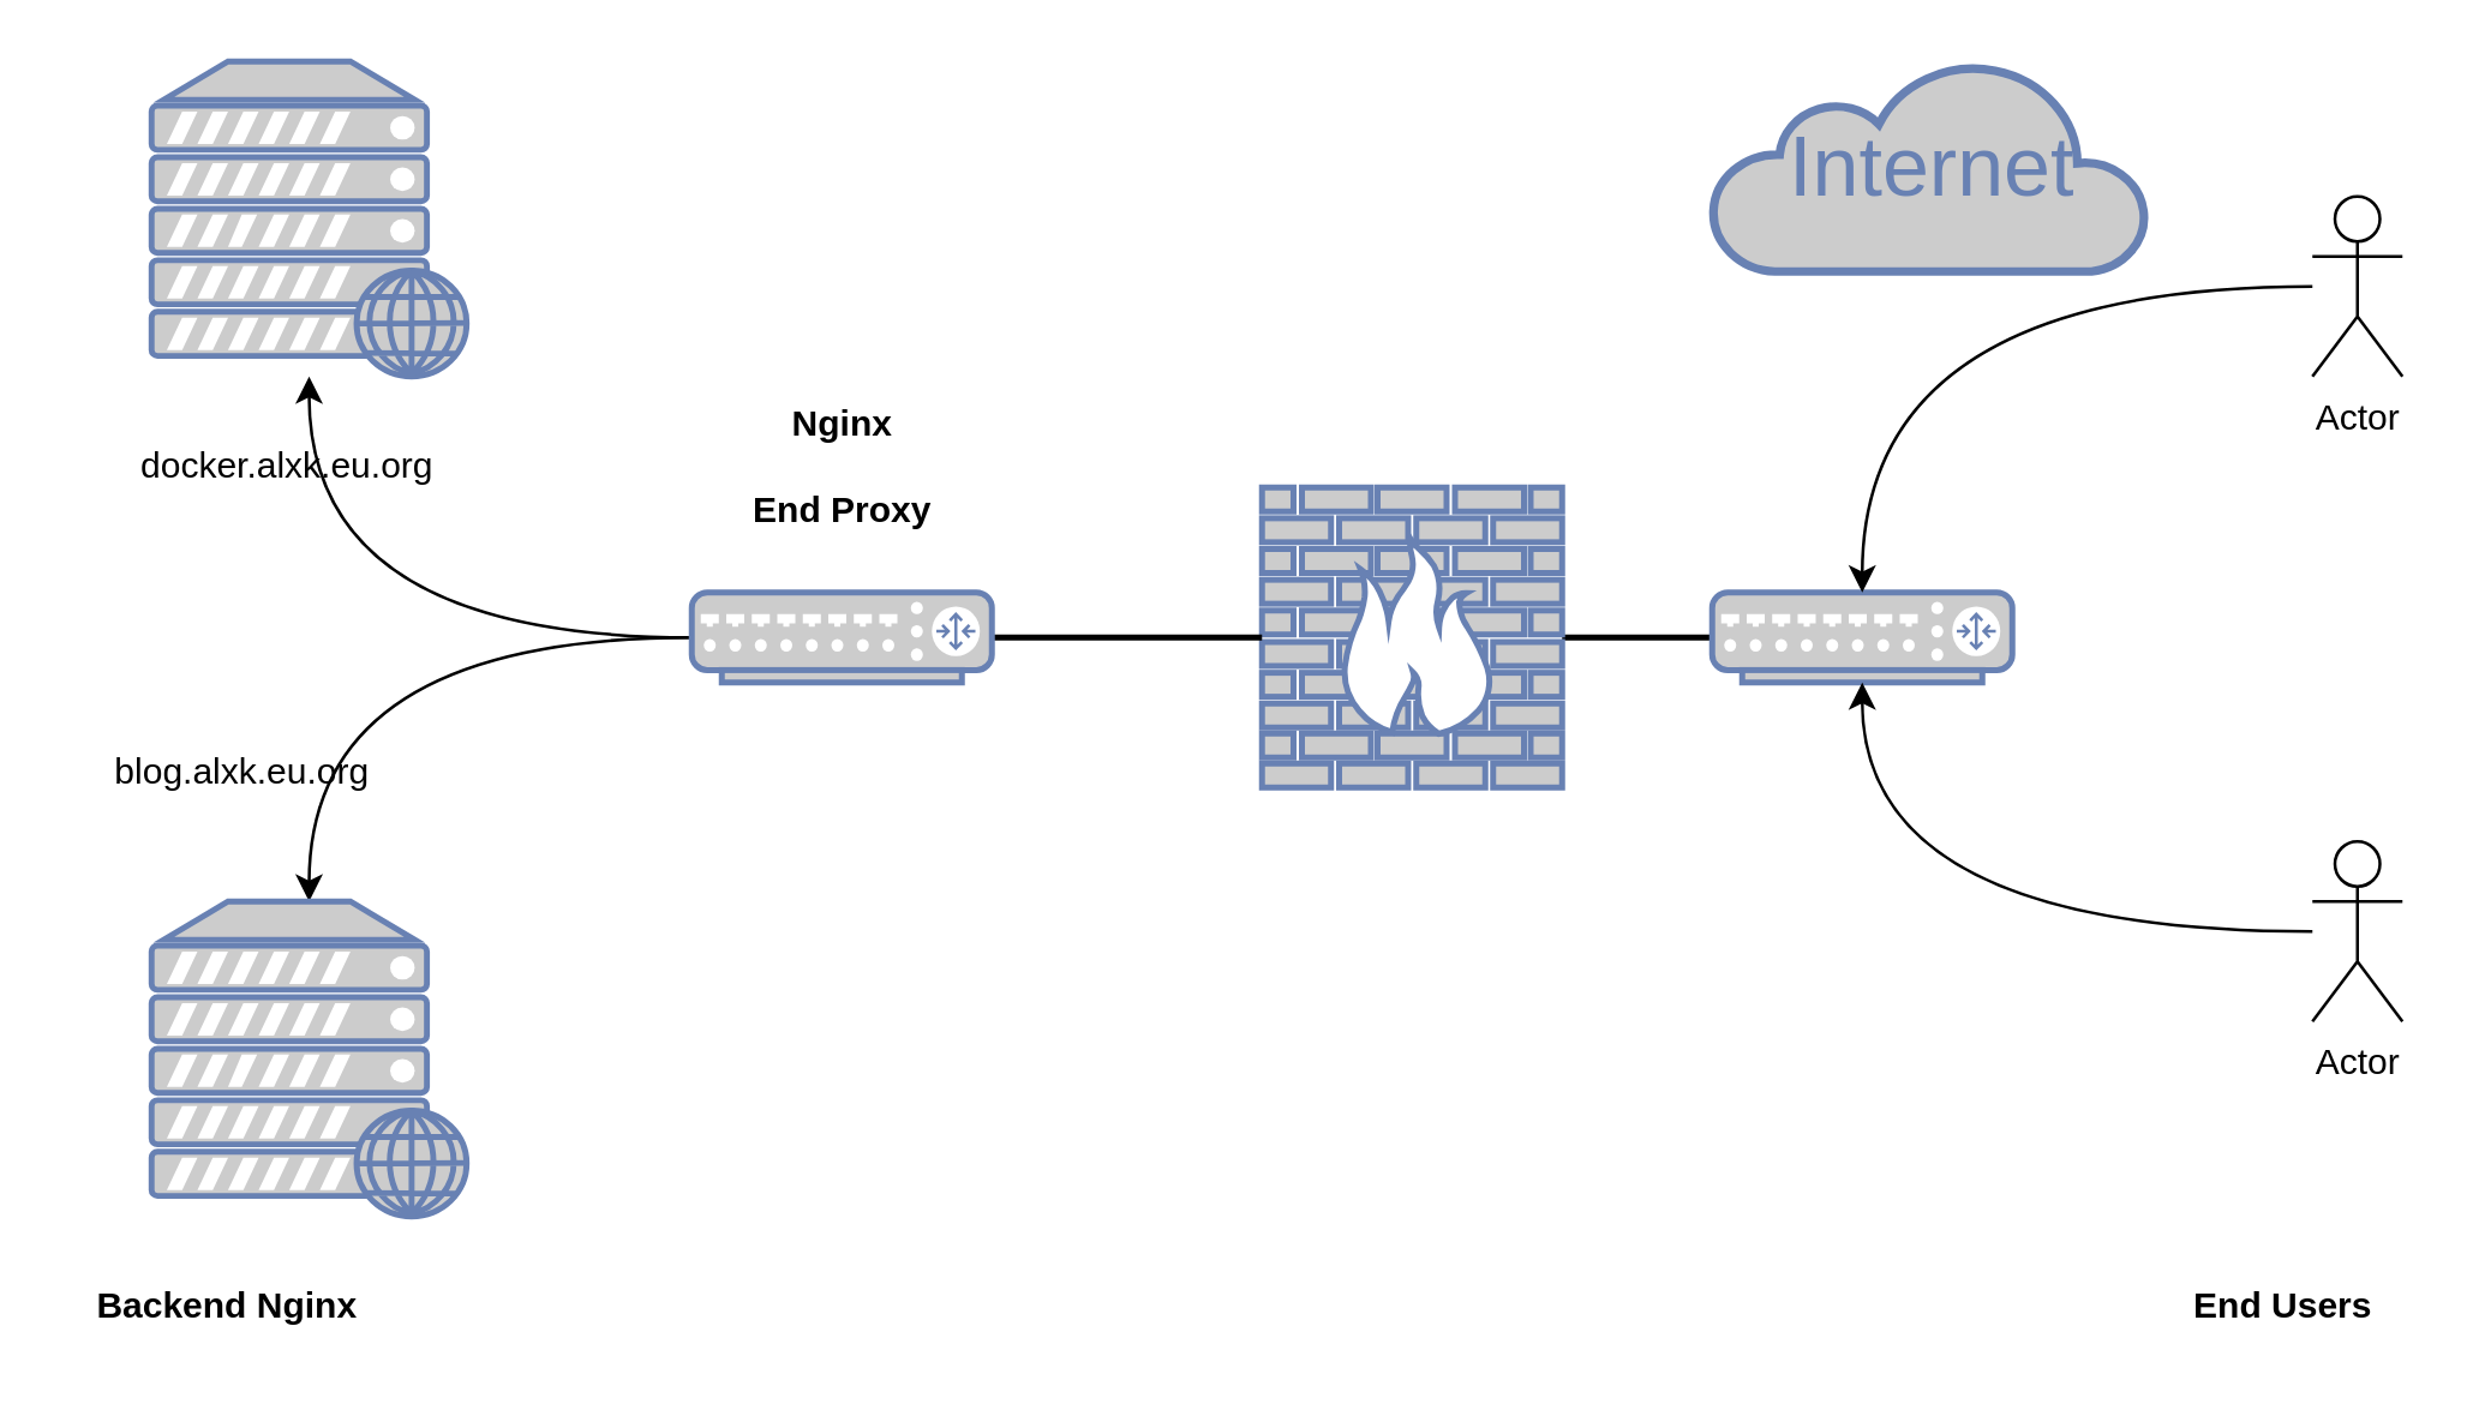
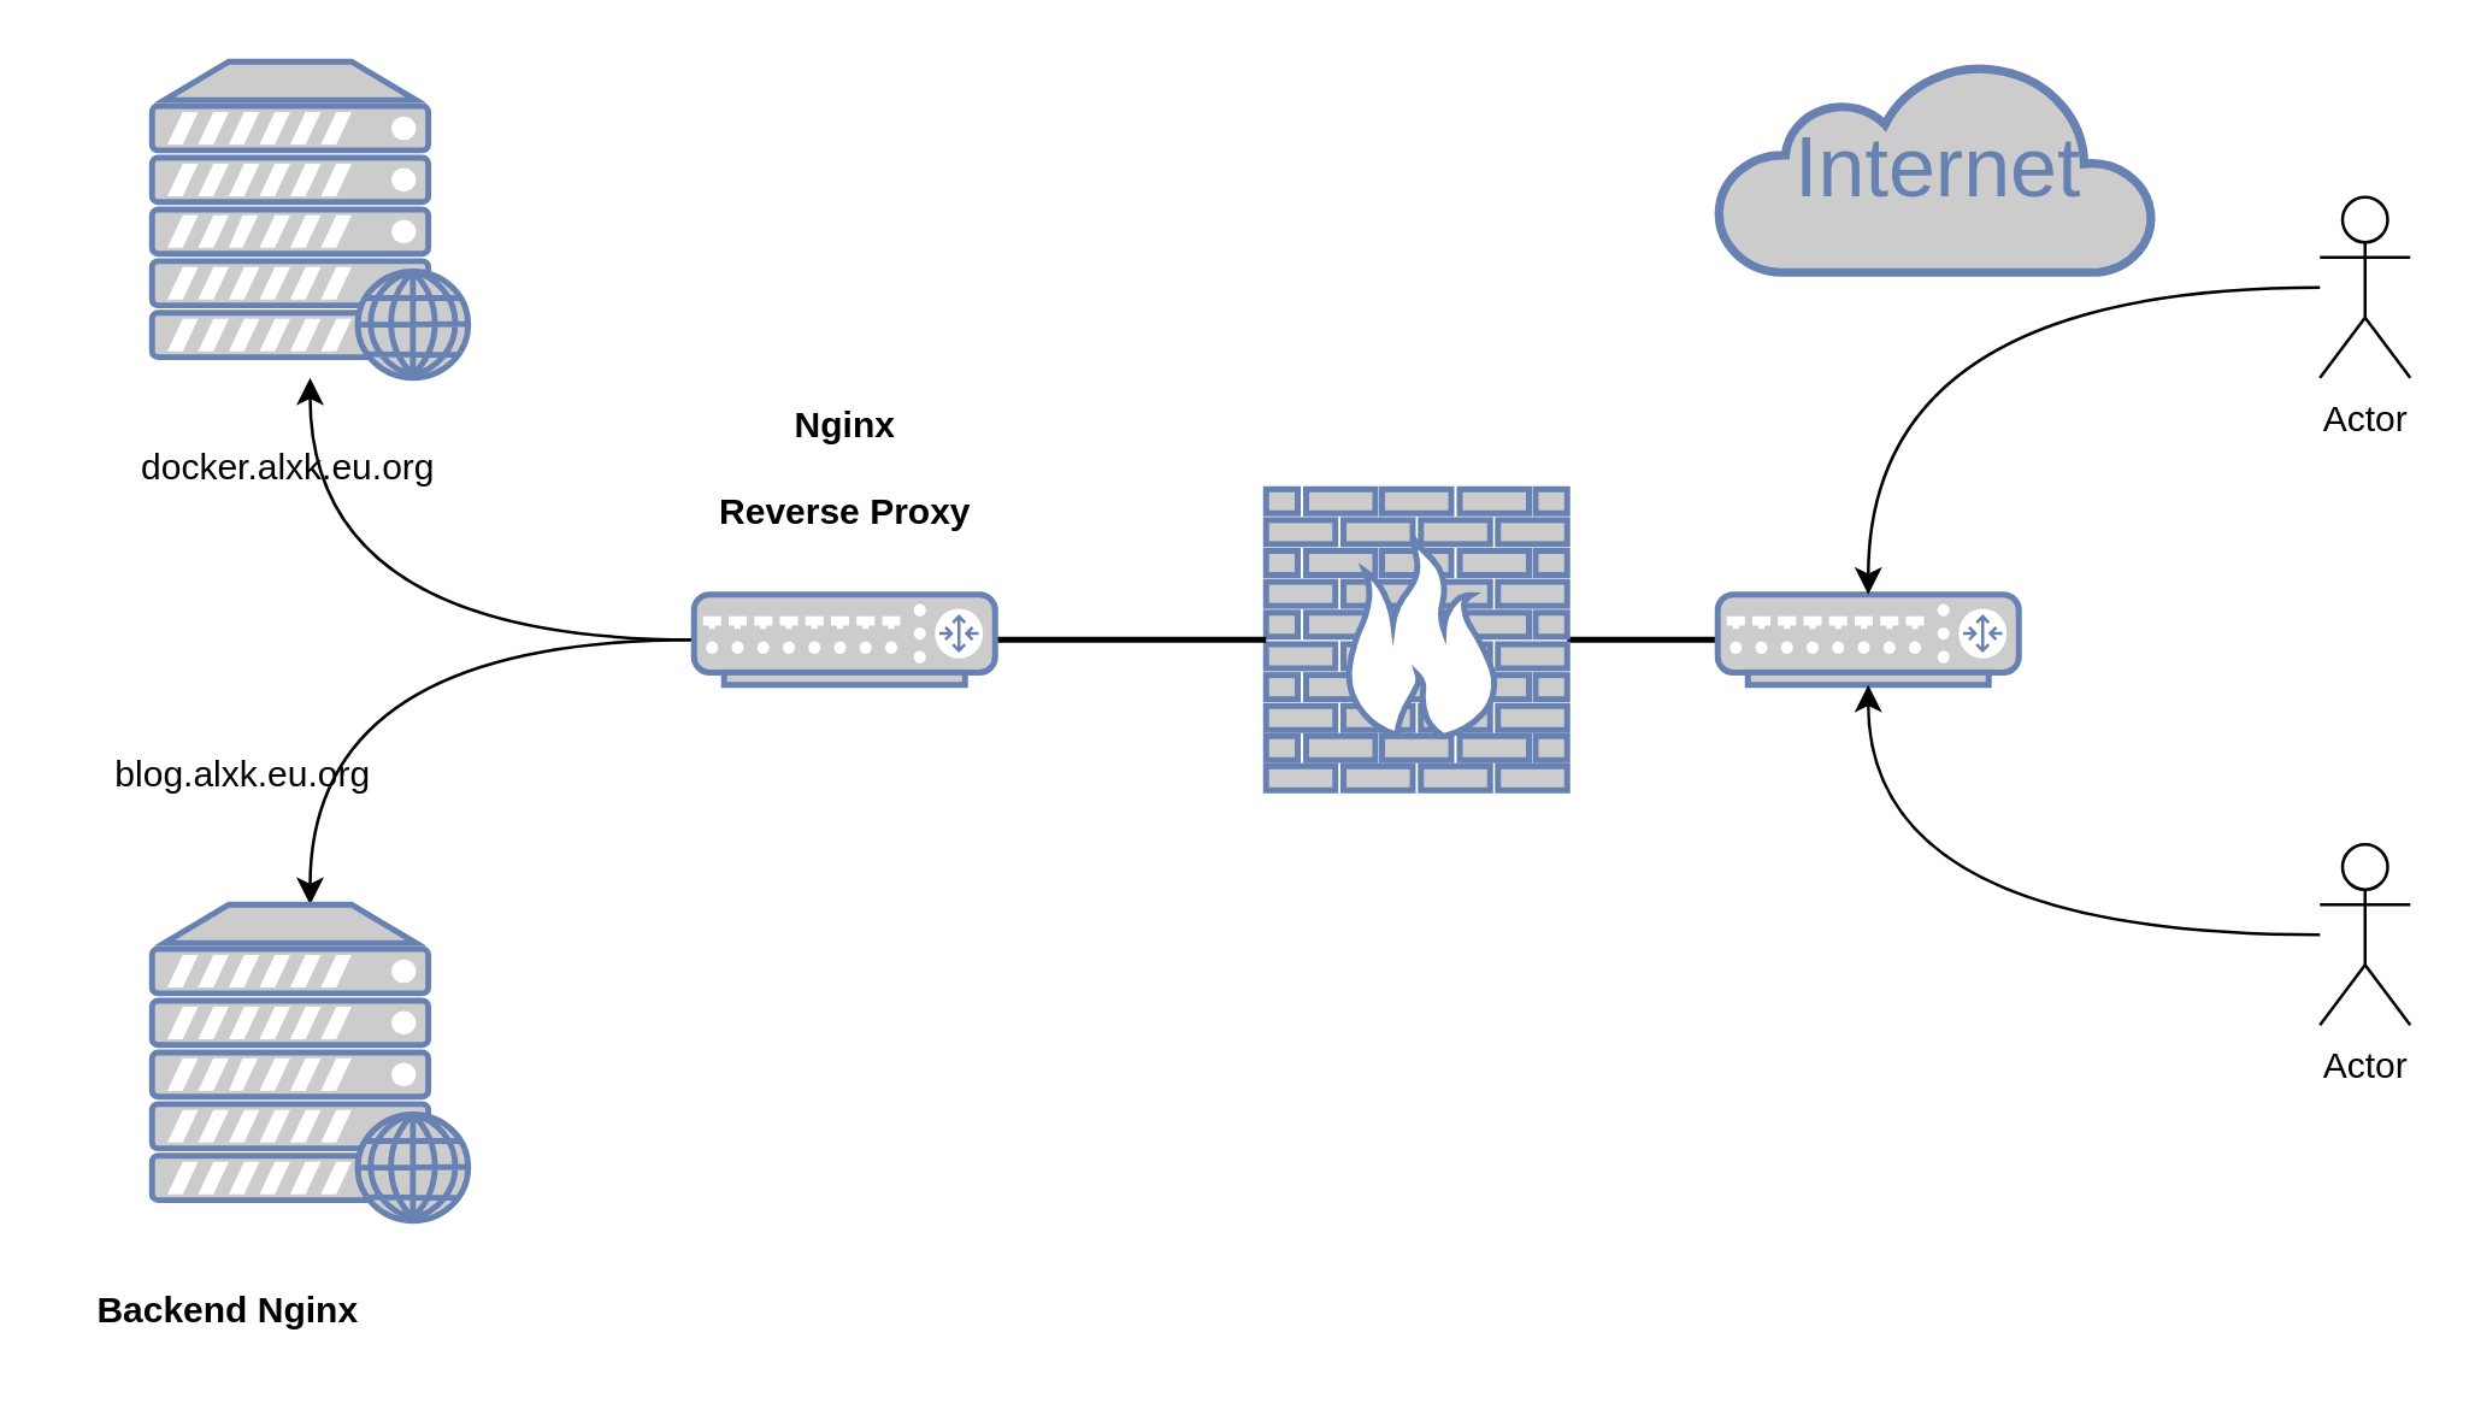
  <mxCell id="0" />
  <mxCell id="1" parent="0" />
  <mxCell id="2" style="edgeStyle=none;html=1;labelBackgroundColor=none;endArrow=none;endFill=0;strokeWidth=2;fontFamily=Verdana;fontSize=28;fontColor=#6881B3;" parent="1" source="3" target="9" edge="1"><mxGeometry relative="1" as="geometry"><mxPoint x="590" y="152" as="targetPoint" /></mxGeometry></mxCell>
  <mxCell id="3" value="" style="fontColor=#0066CC;verticalAlign=top;verticalLabelPosition=bottom;labelPosition=center;align=center;html=1;fillColor=#CCCCCC;strokeColor=#6881B3;gradientColor=none;gradientDirection=north;strokeWidth=2;shape=mxgraph.networks.firewall;rounded=0;shadow=0;comic=0;" parent="1" vertex="1"><mxGeometry x="420" y="162" width="100" height="100" as="geometry" /></mxCell>
  <mxCell id="4" style="edgeStyle=none;html=1;labelBackgroundColor=none;endArrow=none;endFill=0;strokeWidth=2;fontFamily=Verdana;fontSize=15;fontColor=#036897;" parent="1" source="7" target="3" edge="1"><mxGeometry relative="1" as="geometry"><mxPoint x="480" y="232" as="targetPoint" /></mxGeometry></mxCell>
  <mxCell id="5" style="edgeStyle=orthogonalEdgeStyle;rounded=0;orthogonalLoop=1;jettySize=auto;html=1;curved=1;" edge="1" parent="1" source="7" target="15"><mxGeometry relative="1" as="geometry" /></mxCell>
  <mxCell id="6" style="edgeStyle=orthogonalEdgeStyle;rounded=0;orthogonalLoop=1;jettySize=auto;html=1;curved=1;" edge="1" parent="1" source="7" target="17"><mxGeometry relative="1" as="geometry" /></mxCell>
  <mxCell id="7" value="" style="fontColor=#0066CC;verticalAlign=top;verticalLabelPosition=bottom;labelPosition=center;align=center;html=1;fillColor=#CCCCCC;strokeColor=#6881B3;gradientColor=none;gradientDirection=north;strokeWidth=2;shape=mxgraph.networks.router;rounded=0;shadow=0;comic=0;" parent="1" vertex="1"><mxGeometry x="230" y="197" width="100" height="30" as="geometry" /></mxCell>
  <mxCell id="8" value="Internet" style="html=1;fillColor=#CCCCCC;strokeColor=#6881B3;gradientColor=none;gradientDirection=north;strokeWidth=2;shape=mxgraph.networks.cloud;fontColor=#6881B3;rounded=0;shadow=0;comic=0;align=center;fontSize=28;" parent="1" vertex="1"><mxGeometry x="570" y="20" width="145" height="70" as="geometry" /></mxCell>
  <mxCell id="9" value="" style="fontColor=#0066CC;verticalAlign=top;verticalLabelPosition=bottom;labelPosition=center;align=center;html=1;fillColor=#CCCCCC;strokeColor=#6881B3;gradientColor=none;gradientDirection=north;strokeWidth=2;shape=mxgraph.networks.router;rounded=0;shadow=0;comic=0;" parent="1" vertex="1"><mxGeometry x="570" y="197" width="100" height="30" as="geometry" /></mxCell>
  <mxCell id="10" style="edgeStyle=orthogonalEdgeStyle;rounded=0;orthogonalLoop=1;jettySize=auto;html=1;entryX=0.5;entryY=0;entryDx=0;entryDy=0;entryPerimeter=0;curved=1;" edge="1" parent="1" source="11" target="9"><mxGeometry relative="1" as="geometry" /></mxCell>
  <mxCell id="11" value="Actor" style="shape=umlActor;verticalLabelPosition=bottom;verticalAlign=top;html=1;outlineConnect=0;" vertex="1" parent="1"><mxGeometry x="770" y="65" width="30" height="60" as="geometry" /></mxCell>
  <mxCell id="12" style="edgeStyle=orthogonalEdgeStyle;rounded=0;orthogonalLoop=1;jettySize=auto;html=1;entryX=0.5;entryY=1;entryDx=0;entryDy=0;entryPerimeter=0;curved=1;" edge="1" parent="1" source="13" target="9"><mxGeometry relative="1" as="geometry" /></mxCell>
  <mxCell id="13" value="Actor" style="shape=umlActor;verticalLabelPosition=bottom;verticalAlign=top;html=1;outlineConnect=0;" vertex="1" parent="1"><mxGeometry x="770" y="280" width="30" height="60" as="geometry" /></mxCell>
- <mxCell id="14" value="Nginx&lt;br&gt;&lt;br&gt;End Proxy" style="text;html=1;align=center;verticalAlign=middle;resizable=0;points=[];autosize=1;strokeColor=none;fillColor=none;fontStyle=1" vertex="1" parent="1"><mxGeometry x="225" y="125" width="110" height="60" as="geometry" /></mxCell>
+ <mxCell id="14" value="Nginx&lt;br&gt;&lt;br&gt;Reverse Proxy" style="text;html=1;align=center;verticalAlign=middle;resizable=0;points=[];autosize=1;strokeColor=none;fillColor=none;fontStyle=1" vertex="1" parent="1"><mxGeometry x="225" y="125" width="110" height="60" as="geometry" /></mxCell>
  <mxCell id="15" value="" style="fontColor=#0066CC;verticalAlign=top;verticalLabelPosition=bottom;labelPosition=center;align=center;html=1;outlineConnect=0;fillColor=#CCCCCC;strokeColor=#6881B3;gradientColor=none;gradientDirection=north;strokeWidth=2;shape=mxgraph.networks.web_server;" vertex="1" parent="1"><mxGeometry x="50" y="20" width="105" height="105" as="geometry" /></mxCell>
  <mxCell id="16" value="docker.alxk.eu.org" style="text;html=1;align=center;verticalAlign=middle;resizable=0;points=[];autosize=1;strokeColor=none;fillColor=none;" vertex="1" parent="1"><mxGeometry x="35" y="140" width="120" height="30" as="geometry" /></mxCell>
  <mxCell id="17" value="" style="fontColor=#0066CC;verticalAlign=top;verticalLabelPosition=bottom;labelPosition=center;align=center;html=1;outlineConnect=0;fillColor=#CCCCCC;strokeColor=#6881B3;gradientColor=none;gradientDirection=north;strokeWidth=2;shape=mxgraph.networks.web_server;" vertex="1" parent="1"><mxGeometry x="50" y="300" width="105" height="105" as="geometry" /></mxCell>
  <mxCell id="18" value="blog.alxk.eu.org" style="text;html=1;align=center;verticalAlign=middle;resizable=0;points=[];autosize=1;strokeColor=none;fillColor=none;" vertex="1" parent="1"><mxGeometry x="25" y="242" width="110" height="30" as="geometry" /></mxCell>
- <mxCell id="19" value="&lt;b&gt;End Users&lt;/b&gt;" style="text;html=1;align=center;verticalAlign=middle;resizable=0;points=[];autosize=1;strokeColor=none;fillColor=none;" vertex="1" parent="1"><mxGeometry x="720" y="420" width="80" height="30" as="geometry" /></mxCell>
  <mxCell id="20" value="&lt;b&gt;Backend Nginx&lt;/b&gt;" style="text;html=1;align=center;verticalAlign=middle;resizable=0;points=[];autosize=1;strokeColor=none;fillColor=none;" vertex="1" parent="1"><mxGeometry x="20" y="420" width="110" height="30" as="geometry" /></mxCell>
